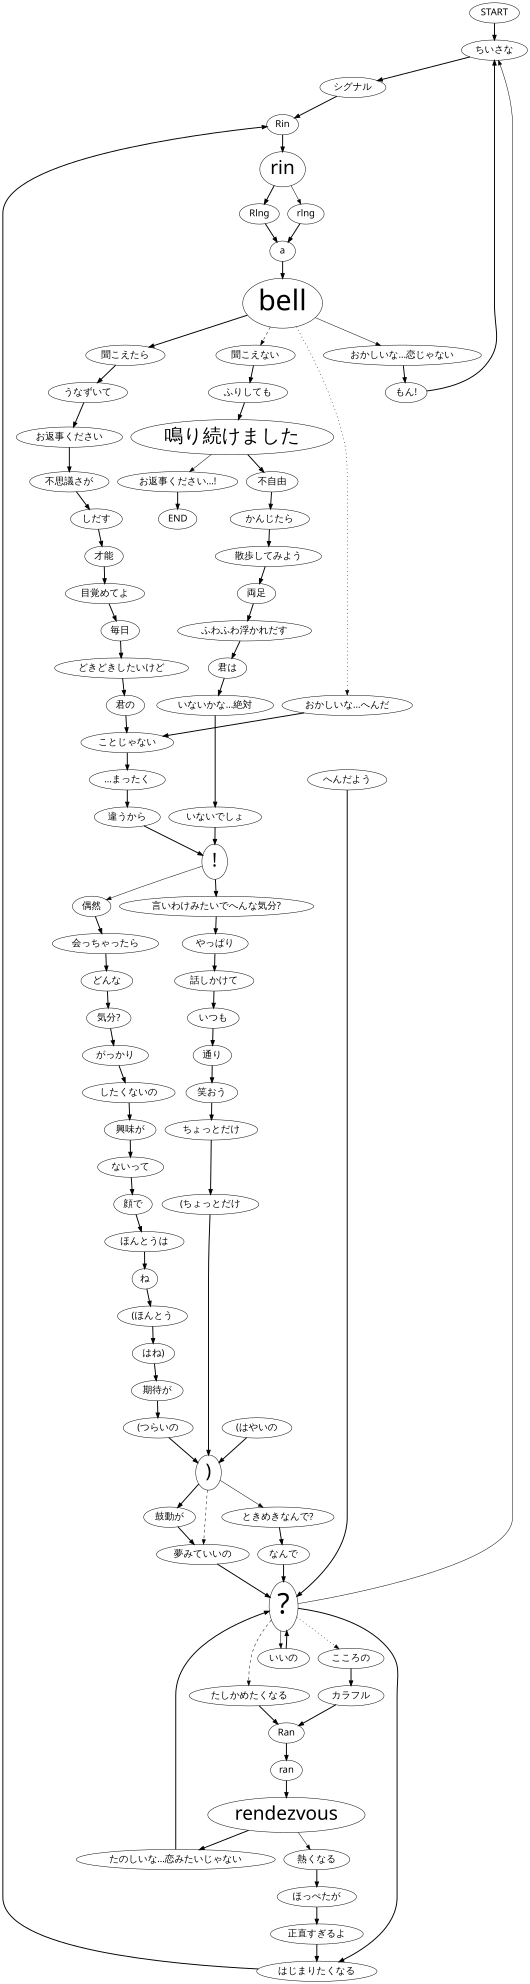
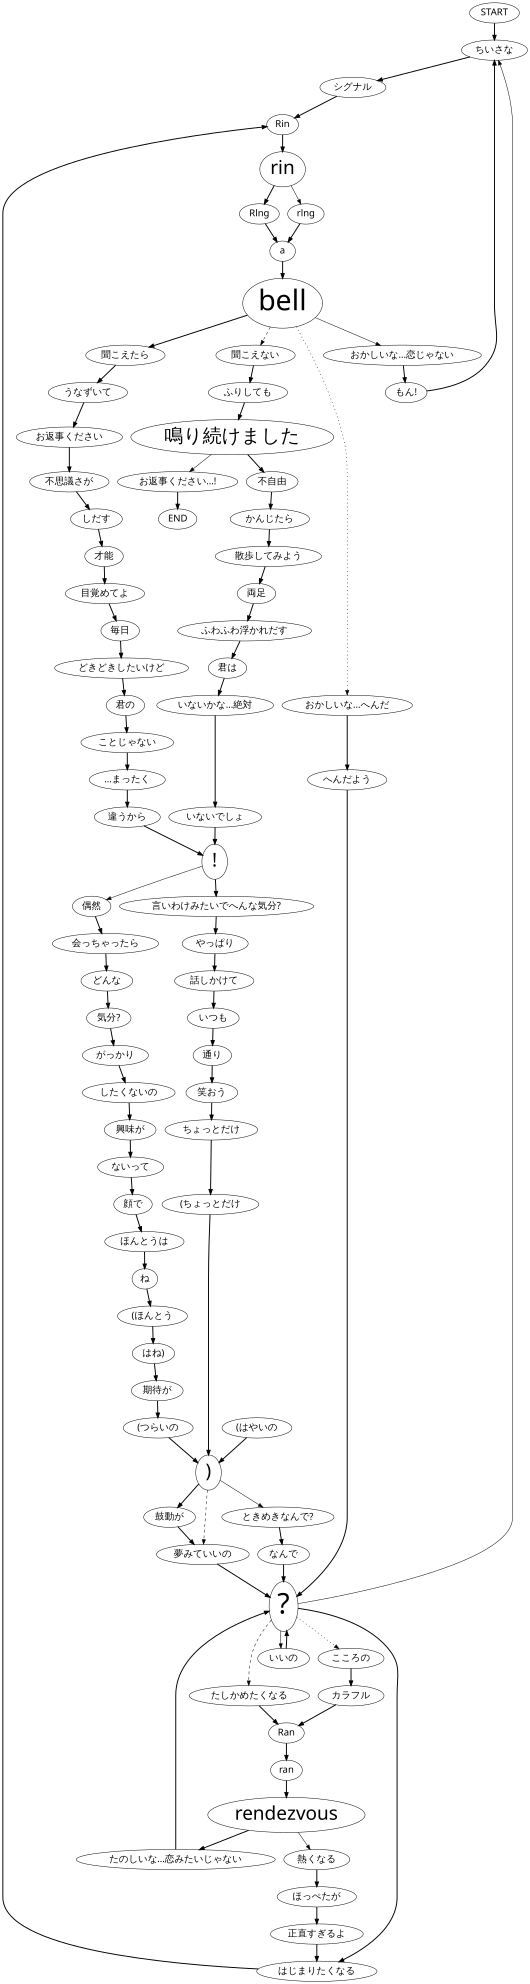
  digraph {
    fontname="Noto Sans"
    splines=true
    node [fontname="Noto Sans" fontsize=20]
    edge [fontname="Noto Sans" style=bold]
    n1 [label=START]
    n2 [label="ちいさな"]
    n3 [label="シグナル"]
    n4 [label=Rin]
    n5 [fontsize=40 label=rin]
    n6 [label=Rlng]
    n7 [label=rlng]
    n8 [label=a]
    n9 [fontsize=60 label=bell]
    n10 [label="聞こえたら"]
    n11 [label="おかしいな…恋じゃない"]
    n12 [label="聞こえない"]
    n13 [label="おかしいな…へんだ"]
    n14 [label="うなずいて"]
    n15 [label="もん!"]
    n16 [label="ふりしても"]
    n17 [label="へんだよう"]
    n18 [label="お返事ください"]
    n19 [fontsize=40 label="鳴り続けました"]
    n20 [fontsize=60 label="?"]
    n21 [label="不思議さが"]
    n22 [label="しだす"]
    n23 [label="才能"]
    n24 [label="目覚めてよ"]
    n25 [label="毎日"]
    n26 [label="どきどきしたいけど"]
    n27 [label="君の"]
    n28 [label="ことじゃない"]
    n29 [label="…まったく"]
    n30 [label="違うから"]
    n31 [fontsize=40 label="!"]
    n32 [label="言いわけみたいでへんな気分?"]
    n33 [label="偶然"]
    n34 [label="やっぱり"]
    n35 [label="会っちゃったら"]
    n36 [label="話しかけて"]
    n37 [label="どんな"]
    n38 [label="いつも"]
    n39 [label="通り"]
    n40 [label="笑おう"]
    n41 [label="ちょっとだけ"]
    n42 [label="(ちょっとだけ"]
    n43 [fontsize=40 label=")"]
    n44 [label="鼓動が"]
    n45 [label="ときめきなんで?"]
    n46 [label="夢みていいの"]
    n47 [label="なんで"]
    n48 [label="(はやいの"]
    n49 [label="はじまりたくなる"]
    n50 [label="いいの"]
    n51 [label="たしかめたくなる"]
    n52 [label="こころの"]
    n53 [label=Ran]
    n54 [label="カラフル"]
    n55 [label=ran]
    n56 [label="不自由"]
    n57 [label="お返事ください…!"]
    n58 [label="かんじたら"]
    n59 [label=END]
    n60 [label="散歩してみよう"]
    n61 [label="両足"]
    n62 [label="ふわふわ浮かれだす"]
    n63 [label="君は"]
    n64 [label="いないかな…絶対"]
    n65 [label="いないでしょ"]
    n66 [label="気分?"]
    n67 [label="がっかり"]
    n68 [label="したくないの"]
    n69 [label="興味が"]
    n70 [label="ないって"]
    n71 [label="顔で"]
    n72 [label="ほんとうは"]
    n73 [label="ね"]
    n74 [label="(ほんとう"]
    n75 [label="はね)"]
    n76 [label="期待が"]
    n77 [label="(つらいの"]
    n78 [fontsize=40 label=rendezvous]
    n79 [label="たのしいな…恋みたいじゃない"]
    n80 [label="熱くなる"]
    n81 [label="ほっぺたが"]
    n82 [label="正直すぎるよ"]
    n1 -> n2
    n2 -> n3
    n3 -> n4
    n4 -> n5
    n5 -> n6
    n5 -> n7 [style=solid]
    n6 -> n8
    n7 -> n8
    n8 -> n9
    n9 -> n10
    n9 -> n11 [style=solid]
    n9 -> n12 [style=dashed]
    n9 -> n13 [style=dotted]
    n10 -> n14
    n11 -> n15
    n12 -> n16
-   n13 -> n28
+   n13 -> n17
    n14 -> n18
    n15 -> n2
    n16 -> n19
    n17 -> n20
    n18 -> n21
    n19 -> n56
    n19 -> n57 [style=solid]
    n20 -> n2 [style=""]
    n20 -> n49
    n20 -> n50 [style=solid]
    n20 -> n51 [style=dashed]
    n20 -> n52 [style=dotted]
    n21 -> n22
    n22 -> n23
    n23 -> n24
    n24 -> n25
    n25 -> n26
    n26 -> n27
    n27 -> n28
    n28 -> n29
    n29 -> n30
    n30 -> n31
    n31 -> n32
    n31 -> n33 [style=solid]
    n32 -> n34
    n33 -> n35
    n34 -> n36
    n35 -> n37
    n36 -> n38
    n37 -> n66
    n38 -> n39
    n39 -> n40
    n40 -> n41
    n41 -> n42
    n42 -> n43
    n43 -> n44
    n43 -> n45 [style=solid]
    n43 -> n46 [style=dashed]
    n44 -> n46
    n45 -> n47
    n46 -> n20
    n47 -> n20
    n48 -> n43
    n49 -> n4
    n50 -> n20
    n51 -> n53
    n52 -> n54
    n53 -> n55
    n54 -> n53
    n55 -> n78
    n56 -> n58
    n57 -> n59
    n58 -> n60
    n60 -> n61
    n61 -> n62
    n62 -> n63
    n63 -> n64
    n64 -> n65
    n65 -> n31
    n66 -> n67
    n67 -> n68
    n68 -> n69
    n69 -> n70
    n70 -> n71
    n71 -> n72
    n72 -> n73
    n73 -> n74
    n74 -> n75
    n75 -> n76
    n76 -> n77
    n77 -> n43
    n78 -> n79
    n78 -> n80 [style=solid]
    n79 -> n20
    n80 -> n81
    n81 -> n82
    n82 -> n49
  }
